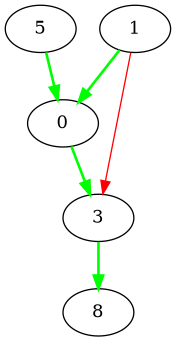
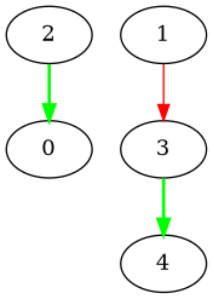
  digraph {
    node [color=black]
    edge [color=green penwidth=2]
    n1 [label=0]
    n2 [label=3]
-   n3 [label=8]
+   n3 [label=4]
    n4 [label=1]
-   n5 [label=5]
-   n1 -> n2
+   n5 [label=2]
    n2 -> n3
-   n4 -> n1
    n4 -> n2 [color=red penwidth=""]
    n5 -> n1
  }
